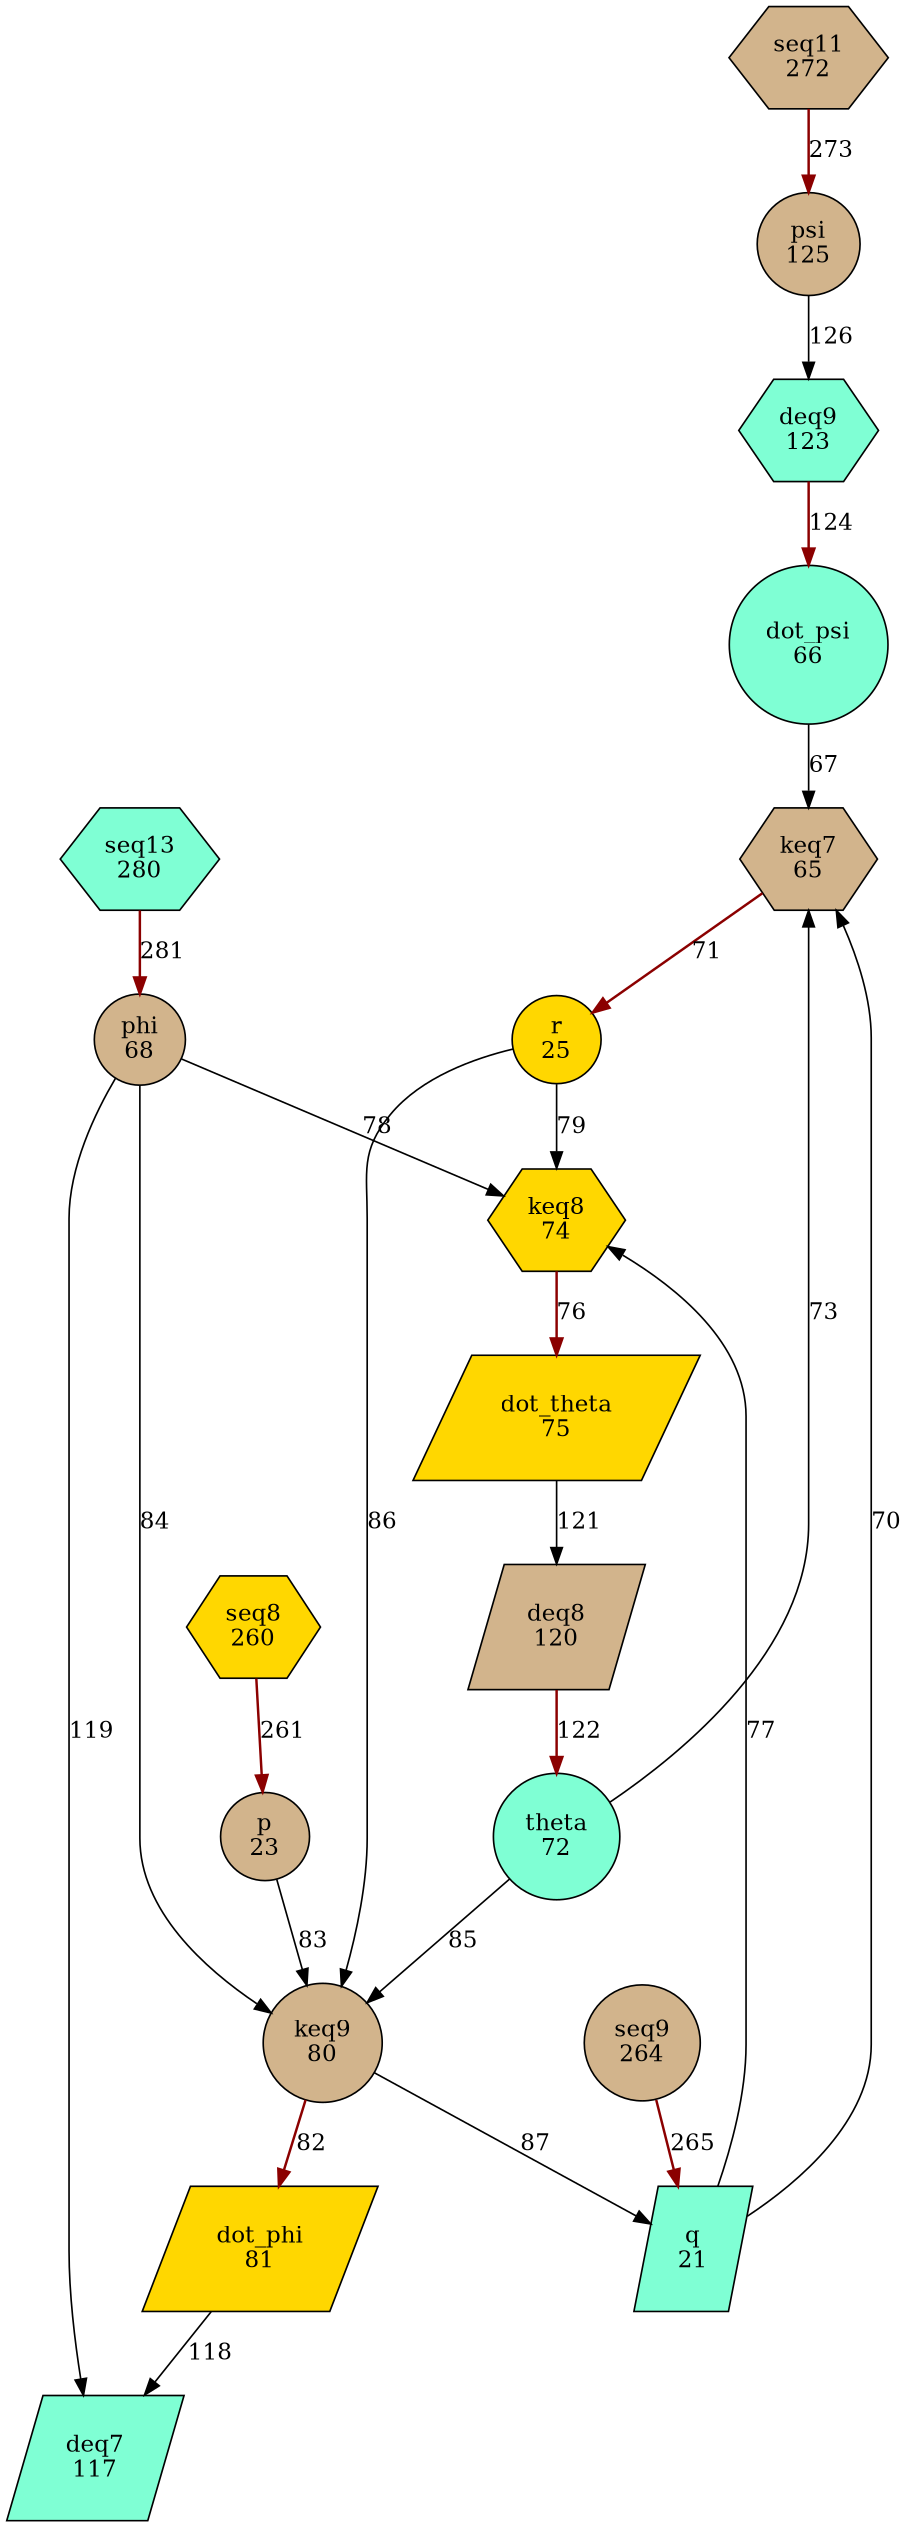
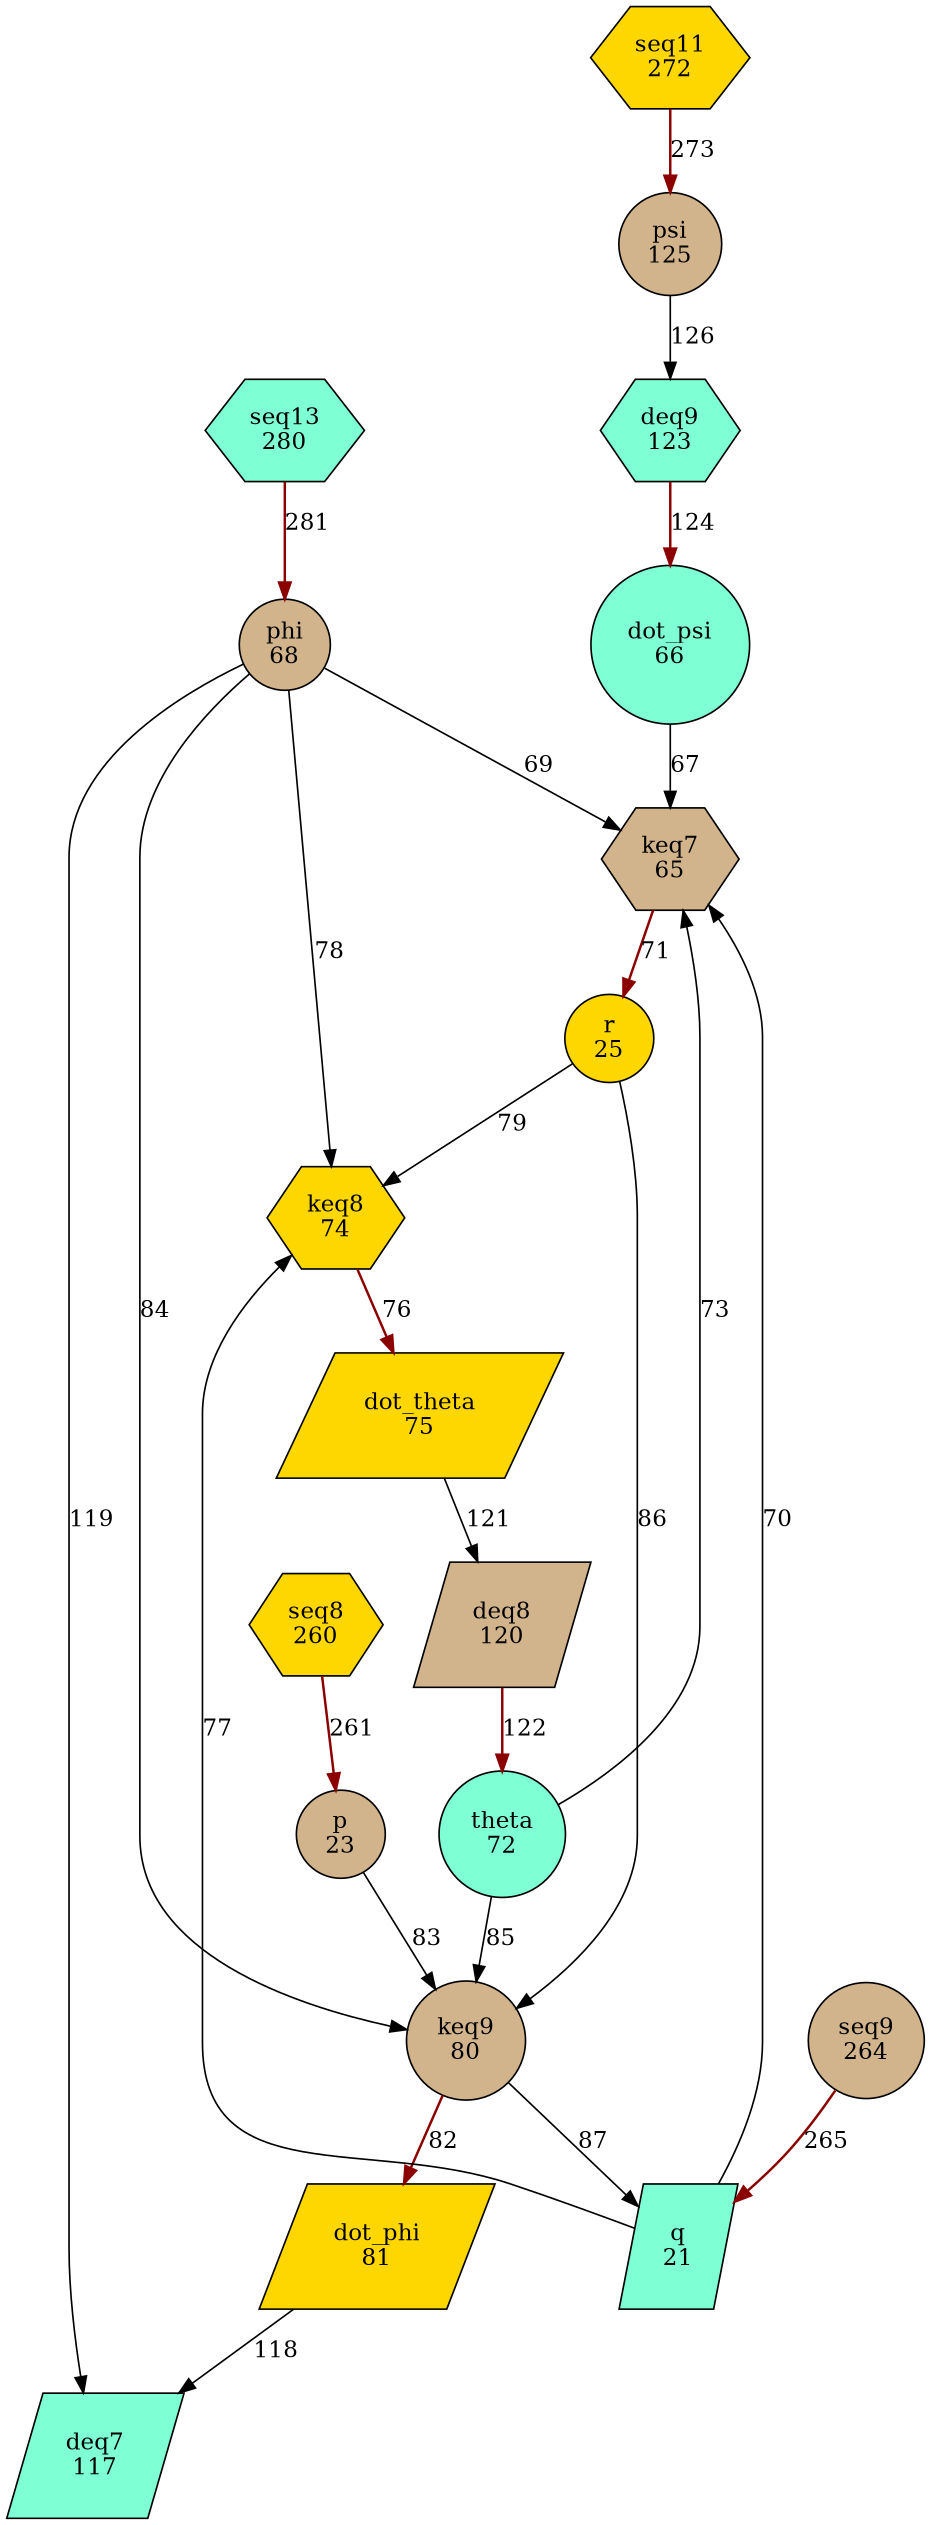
  digraph {
    rankdir=TB
    node [fillcolor=tan shape=hexagon style=filled]
    edge [penwidth=1]
    n1 [label="keq7\n65"]
    n2 [fillcolor=gold label="r\n25" shape=ellipse]
    n3 [fillcolor=gold label="keq8\n74"]
    n4 [label="keq9\n80" shape=circle]
    n5 [fillcolor=gold label="dot_theta\n75" shape=parallelogram]
    n6 [label="deq8\n120" shape=parallelogram]
    n7 [fillcolor=gold label="dot_phi\n81" shape=parallelogram]
    n8 [fillcolor=aquamarine label="q\n21" shape=parallelogram]
    n9 [fillcolor=aquamarine label="deq7\n117" shape=parallelogram]
    n10 [fillcolor=aquamarine label="theta\n72" shape=circle]
    n11 [fillcolor=aquamarine label="deq9\n123"]
    n12 [fillcolor=aquamarine label="dot_psi\n66" shape=circle]
    n13 [fillcolor=gold label="seq8\n260"]
    n14 [label="p\n23" shape=ellipse]
    n15 [label="seq9\n264" shape=circle]
-   n16 [label="seq11\n272"]
+   n16 [fillcolor=gold label="seq11\n272"]
    n17 [label="psi\n125" shape=circle]
    n18 [fillcolor=aquamarine label="seq13\n280"]
    n19 [label="phi\n68" shape=circle]
    n1 -> n2 [color=red4 label=71 penwidth=1.5]
    n2 -> n3 [label=79]
    n2 -> n4 [label=86]
    n3 -> n5 [color=red4 label=76 penwidth=1.5]
    n4 -> n7 [color=red4 label=82 penwidth=1.5]
    n4 -> n8 [label=87]
    n5 -> n6 [label=121]
    n6 -> n10 [color=red4 label=122 penwidth=1.5]
    n7 -> n9 [label=118]
    n8 -> n1 [label=70]
    n8 -> n3 [label=77]
    n10 -> n1 [label=73]
    n10 -> n4 [label=85]
    n11 -> n12 [color=red4 label=124 penwidth=1.5]
    n12 -> n1 [label=67]
    n13 -> n14 [color=red4 label=261 penwidth=1.5]
    n14 -> n4 [label=83]
    n15 -> n8 [color=red4 label=265 penwidth=1.5]
    n16 -> n17 [color=red4 label=273 penwidth=1.5]
    n17 -> n11 [label=126]
    n18 -> n19 [color=red4 label=281 penwidth=1.5]
+   n19 -> n1 [label=69]
    n19 -> n3 [label=78]
    n19 -> n4 [label=84]
    n19 -> n9 [label=119]
  }
